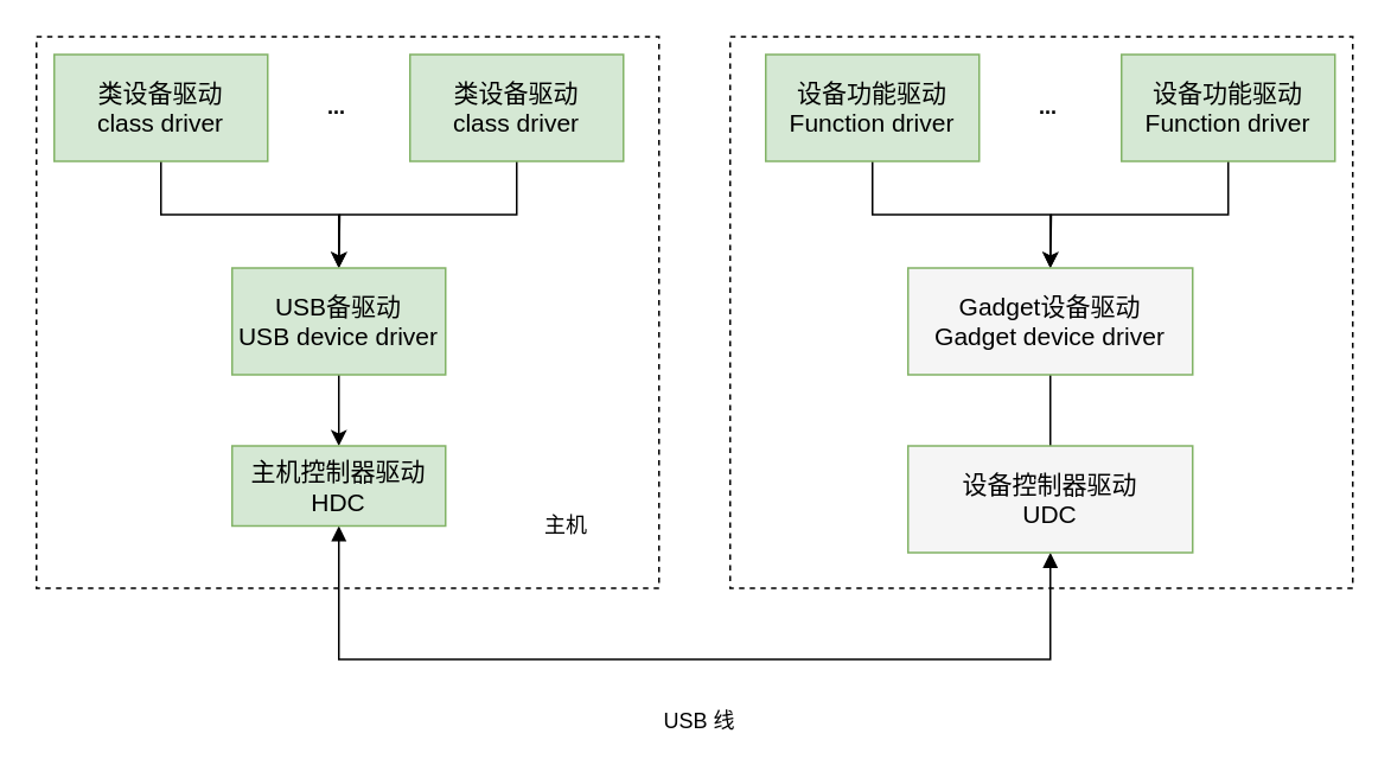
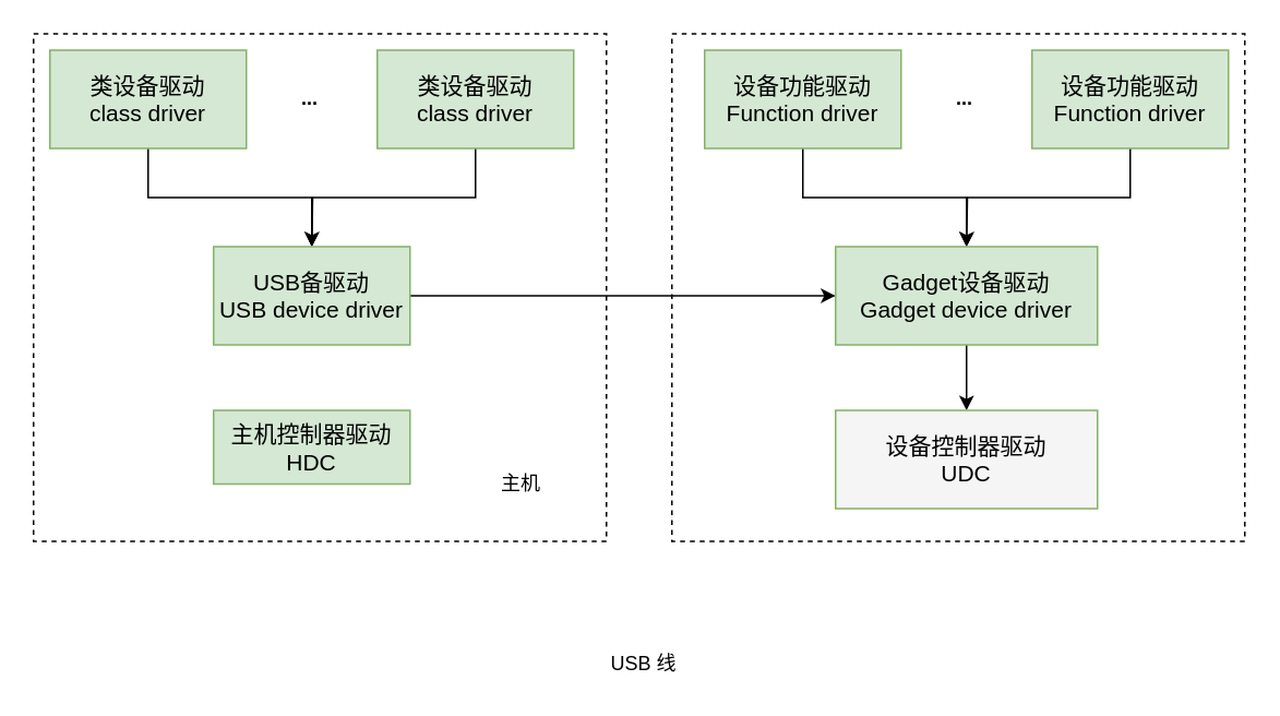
  <mxCell id="0" />
  <mxCell id="1" parent="0" />
  <mxCell id="2" style="edgeStyle=orthogonalEdgeStyle;rounded=0;orthogonalLoop=1;jettySize=auto;html=1;exitX=0.5;exitY=1;exitDx=0;exitDy=0;" edge="1" parent="1" source="3" target="7"><mxGeometry relative="1" as="geometry" /></mxCell>
  <mxCell id="3" value="&lt;font style=&quot;font-size: 14px&quot;&gt;类设备驱动&lt;br&gt;class driver&lt;br&gt;&lt;/font&gt;" style="rounded=0;whiteSpace=wrap;html=1;fillColor=#d5e8d4;strokeColor=#82b366;" vertex="1" parent="1"><mxGeometry x="30" y="30" width="120" height="60" as="geometry" /></mxCell>
  <mxCell id="4" style="edgeStyle=orthogonalEdgeStyle;rounded=0;orthogonalLoop=1;jettySize=auto;html=1;exitX=0.5;exitY=1;exitDx=0;exitDy=0;" edge="1" parent="1" source="5"><mxGeometry relative="1" as="geometry"><mxPoint x="190" y="150" as="targetPoint" /></mxGeometry></mxCell>
  <mxCell id="5" value="&lt;font style=&quot;font-size: 14px&quot;&gt;类设备驱动&lt;br&gt;class driver&lt;br&gt;&lt;/font&gt;" style="rounded=0;whiteSpace=wrap;html=1;fillColor=#d5e8d4;strokeColor=#82b366;" vertex="1" parent="1"><mxGeometry x="230" y="30" width="120" height="60" as="geometry" /></mxCell>
- <mxCell id="6" value="" style="edgeStyle=orthogonalEdgeStyle;rounded=0;orthogonalLoop=1;jettySize=auto;html=1;" edge="1" parent="1" source="7" target="9"><mxGeometry relative="1" as="geometry" /></mxCell>
+ <mxCell id="6" value="" style="edgeStyle=orthogonalEdgeStyle;rounded=0;orthogonalLoop=1;jettySize=auto;html=1;" edge="1" parent="1" source="7" target="16"><mxGeometry relative="1" as="geometry" /></mxCell>
  <mxCell id="7" value="&lt;font style=&quot;font-size: 14px&quot;&gt;USB备驱动&lt;br&gt;USB device driver&lt;br&gt;&lt;/font&gt;" style="rounded=0;whiteSpace=wrap;html=1;fillColor=#d5e8d4;strokeColor=#82b366;" vertex="1" parent="1"><mxGeometry x="130" y="150" width="120" height="60" as="geometry" /></mxCell>
- <mxCell id="8" style="edgeStyle=orthogonalEdgeStyle;rounded=0;orthogonalLoop=1;jettySize=auto;html=1;exitX=0.5;exitY=1;exitDx=0;exitDy=0;entryX=0.5;entryY=1;entryDx=0;entryDy=0;endArrow=block;endFill=1;startArrow=block;startFill=1;" edge="1" parent="1" source="9" target="17"><mxGeometry relative="1" as="geometry"><Array as="points"><mxPoint x="190" y="370" /><mxPoint x="590" y="370" /></Array></mxGeometry></mxCell>
  <mxCell id="9" value="&lt;font style=&quot;font-size: 14px&quot;&gt;主机控制器驱动&lt;br&gt;HDC&lt;br&gt;&lt;/font&gt;" style="rounded=0;whiteSpace=wrap;html=1;fillColor=#d5e8d4;strokeColor=#82b366;" vertex="1" parent="1"><mxGeometry x="130" y="250" width="120" height="45" as="geometry" /></mxCell>
  <mxCell id="10" value="&lt;b&gt;...&lt;/b&gt;" style="text;html=1;strokeColor=none;fillColor=none;align=center;verticalAlign=middle;whiteSpace=wrap;rounded=0;" vertex="1" parent="1"><mxGeometry x="169" y="50" width="40" height="20" as="geometry" /></mxCell>
  <mxCell id="11" style="edgeStyle=orthogonalEdgeStyle;rounded=0;orthogonalLoop=1;jettySize=auto;html=1;exitX=0.5;exitY=1;exitDx=0;exitDy=0;" edge="1" parent="1" source="12" target="16"><mxGeometry relative="1" as="geometry" /></mxCell>
  <mxCell id="12" value="&lt;font style=&quot;font-size: 14px&quot;&gt;设备功能驱动&lt;br&gt;Function driver&lt;br&gt;&lt;/font&gt;" style="rounded=0;whiteSpace=wrap;html=1;fillColor=#d5e8d4;strokeColor=#82b366;" vertex="1" parent="1"><mxGeometry x="430" y="30" width="120" height="60" as="geometry" /></mxCell>
  <mxCell id="13" style="edgeStyle=orthogonalEdgeStyle;rounded=0;orthogonalLoop=1;jettySize=auto;html=1;exitX=0.5;exitY=1;exitDx=0;exitDy=0;" edge="1" parent="1" source="14"><mxGeometry relative="1" as="geometry"><mxPoint x="590" y="150" as="targetPoint" /></mxGeometry></mxCell>
  <mxCell id="14" value="&lt;font style=&quot;font-size: 14px&quot;&gt;设备功能驱动&lt;br&gt;Function driver&lt;br&gt;&lt;/font&gt;" style="rounded=0;whiteSpace=wrap;html=1;fillColor=#d5e8d4;strokeColor=#82b366;" vertex="1" parent="1"><mxGeometry x="630" y="30" width="120" height="60" as="geometry" /></mxCell>
- <mxCell id="15" value="" style="edgeStyle=orthogonalEdgeStyle;rounded=0;orthogonalLoop=1;jettySize=auto;html=1;endArrow=none;" edge="1" parent="1" source="16" target="17"><mxGeometry relative="1" as="geometry" /></mxCell>
- <mxCell id="16" value="&lt;font style=&quot;font-size: 14px&quot;&gt;Gadget设备驱动&lt;br&gt;Gadget device driver&lt;br&gt;&lt;/font&gt;" style="rounded=0;whiteSpace=wrap;html=1;fillColor=#f5f5f5;strokeColor=#82b366;" vertex="1" parent="1"><mxGeometry x="510" y="150" width="160" height="60" as="geometry" /></mxCell>
+ <mxCell id="15" value="" style="edgeStyle=orthogonalEdgeStyle;rounded=0;orthogonalLoop=1;jettySize=auto;html=1;" edge="1" parent="1" source="16" target="17"><mxGeometry relative="1" as="geometry" /></mxCell>
+ <mxCell id="16" value="&lt;font style=&quot;font-size: 14px&quot;&gt;Gadget设备驱动&lt;br&gt;Gadget device driver&lt;br&gt;&lt;/font&gt;" style="rounded=0;whiteSpace=wrap;html=1;fillColor=#d5e8d4;strokeColor=#82b366;" vertex="1" parent="1"><mxGeometry x="510" y="150" width="160" height="60" as="geometry" /></mxCell>
  <mxCell id="17" value="&lt;font style=&quot;font-size: 14px&quot;&gt;设备控制器驱动&lt;br&gt;UDC&lt;br&gt;&lt;/font&gt;" style="rounded=0;whiteSpace=wrap;html=1;fillColor=#f5f5f5;strokeColor=#82b366;" vertex="1" parent="1"><mxGeometry x="510" y="250" width="160" height="60" as="geometry" /></mxCell>
  <mxCell id="18" value="&lt;b&gt;...&lt;/b&gt;" style="text;html=1;strokeColor=none;fillColor=none;align=center;verticalAlign=middle;whiteSpace=wrap;rounded=0;" vertex="1" parent="1"><mxGeometry x="569" y="50" width="40" height="20" as="geometry" /></mxCell>
  <mxCell id="19" value="USB 线" style="text;html=1;strokeColor=none;fillColor=none;align=center;verticalAlign=middle;whiteSpace=wrap;rounded=0;" vertex="1" parent="1"><mxGeometry x="370" y="395" width="46" height="20" as="geometry" /></mxCell>
  <mxCell id="20" value="" style="rounded=0;whiteSpace=wrap;html=1;fillColor=none;dashed=1;" vertex="1" parent="1"><mxGeometry x="20" y="20" width="350" height="310" as="geometry" /></mxCell>
  <mxCell id="21" value="" style="rounded=0;whiteSpace=wrap;html=1;fillColor=none;dashed=1;" vertex="1" parent="1"><mxGeometry x="410" y="20" width="350" height="310" as="geometry" /></mxCell>
  <mxCell id="22" value="主机" style="text;html=1;strokeColor=none;fillColor=none;align=center;verticalAlign=middle;whiteSpace=wrap;rounded=0;" vertex="1" parent="1"><mxGeometry x="295" y="285" width="46" height="20" as="geometry" /></mxCell>
